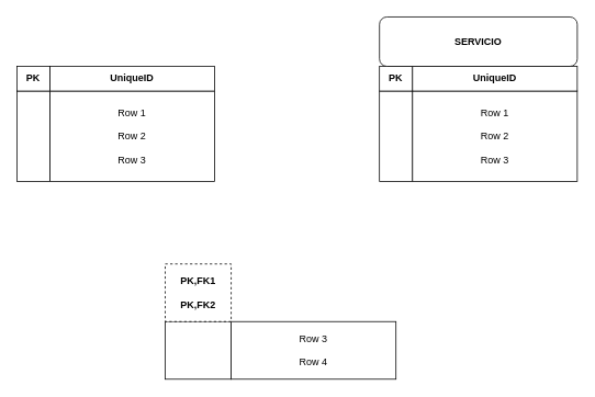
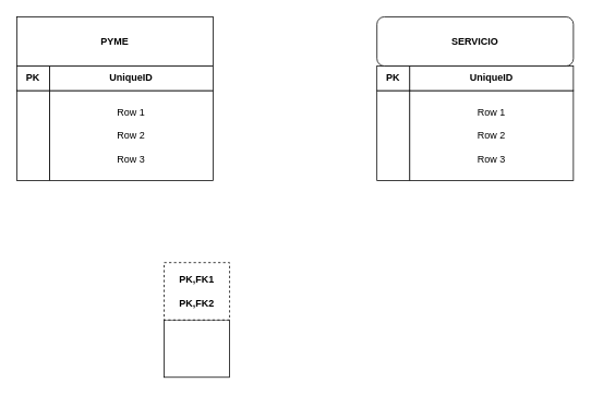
  <mxCell id="0" />
  <mxCell id="1" parent="0" />
  <mxCell id="2" value="" style="group" vertex="1" connectable="0" parent="1"><mxGeometry x="20" y="20" width="240" height="200" as="geometry" /></mxCell>
  <mxCell id="3" value="Row 1&lt;div&gt;&lt;br&gt;&lt;/div&gt;&lt;div&gt;Row 2&lt;/div&gt;&lt;div&gt;&lt;br&gt;&lt;/div&gt;&lt;div&gt;Row 3&lt;/div&gt;" style="whiteSpace=wrap;html=1;" vertex="1" parent="2"><mxGeometry x="40" y="90" width="200.0" height="110" as="geometry" /></mxCell>
  <mxCell id="4" value="&lt;b&gt;UniqueID&lt;/b&gt;" style="whiteSpace=wrap;html=1;" vertex="1" parent="2"><mxGeometry x="40" y="60" width="200.0" height="30" as="geometry" /></mxCell>
  <mxCell id="5" value="" style="whiteSpace=wrap;html=1;" vertex="1" parent="2"><mxGeometry y="90" width="40" height="110" as="geometry" /></mxCell>
  <mxCell id="6" value="&lt;b&gt;PK&lt;/b&gt;" style="whiteSpace=wrap;html=1;" vertex="1" parent="2"><mxGeometry y="60" width="40" height="30" as="geometry" /></mxCell>
+ <mxCell id="7" value="&lt;b&gt;PYME&lt;/b&gt;" style="whiteSpace=wrap;html=1;" vertex="1" parent="2"><mxGeometry width="240" height="60" as="geometry" /></mxCell>
  <mxCell id="8" value="" style="group" vertex="1" connectable="0" parent="1"><mxGeometry x="460" y="20" width="240" height="200" as="geometry" /></mxCell>
  <mxCell id="9" value="Row 1&lt;div&gt;&lt;br&gt;&lt;/div&gt;&lt;div&gt;Row 2&lt;/div&gt;&lt;div&gt;&lt;br&gt;&lt;/div&gt;&lt;div&gt;Row 3&lt;/div&gt;" style="whiteSpace=wrap;html=1;" vertex="1" parent="8"><mxGeometry x="40" y="90" width="200.0" height="110" as="geometry" /></mxCell>
  <mxCell id="10" value="&lt;b&gt;UniqueID&lt;/b&gt;" style="whiteSpace=wrap;html=1;" vertex="1" parent="8"><mxGeometry x="40" y="60" width="200.0" height="30" as="geometry" /></mxCell>
  <mxCell id="11" value="" style="whiteSpace=wrap;html=1;" vertex="1" parent="8"><mxGeometry y="90" width="40" height="110" as="geometry" /></mxCell>
  <mxCell id="12" value="&lt;b&gt;PK&lt;/b&gt;" style="whiteSpace=wrap;html=1;" vertex="1" parent="8"><mxGeometry y="60" width="40" height="30" as="geometry" /></mxCell>
  <mxCell id="13" value="&lt;b&gt;SERVICIO&lt;/b&gt;" style="whiteSpace=wrap;html=1;rounded=1;" vertex="1" parent="8"><mxGeometry width="240" height="60" as="geometry" /></mxCell>
  <mxCell id="14" value="" style="group" vertex="1" connectable="0" parent="1"><mxGeometry x="200" y="260" width="280" height="200" as="geometry" /></mxCell>
- <mxCell id="15" value="Row 3&lt;div&gt;&lt;br&gt;&lt;/div&gt;&lt;div&gt;Row 4&lt;/div&gt;" style="whiteSpace=wrap;html=1;" vertex="1" parent="14"><mxGeometry x="80" y="130" width="200" height="70" as="geometry" /></mxCell>
  <mxCell id="16" value="" style="whiteSpace=wrap;html=1;" vertex="1" parent="14"><mxGeometry y="130" width="80" height="70" as="geometry" /></mxCell>
  <mxCell id="17" value="&lt;b&gt;PK,FK1&lt;/b&gt;&lt;div&gt;&lt;b&gt;&lt;br&gt;&lt;/b&gt;&lt;div&gt;&lt;b&gt;PK,FK2&lt;/b&gt;&lt;/div&gt;&lt;/div&gt;" style="whiteSpace=wrap;html=1;dashed=1;" vertex="1" parent="14"><mxGeometry y="60" width="80" height="70" as="geometry" /></mxCell>
